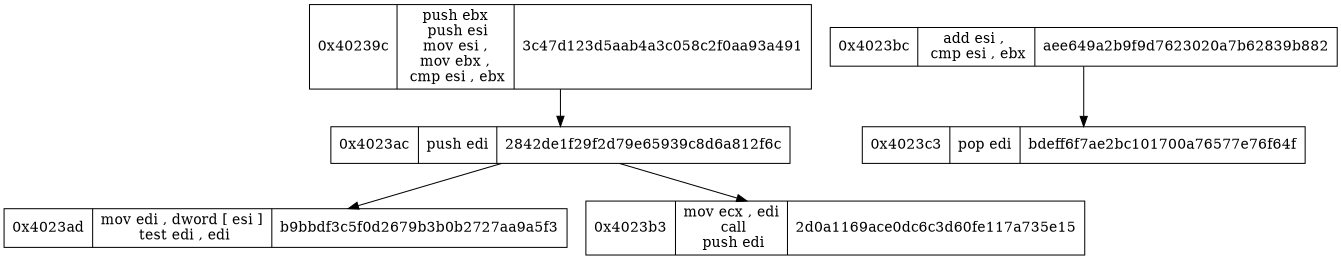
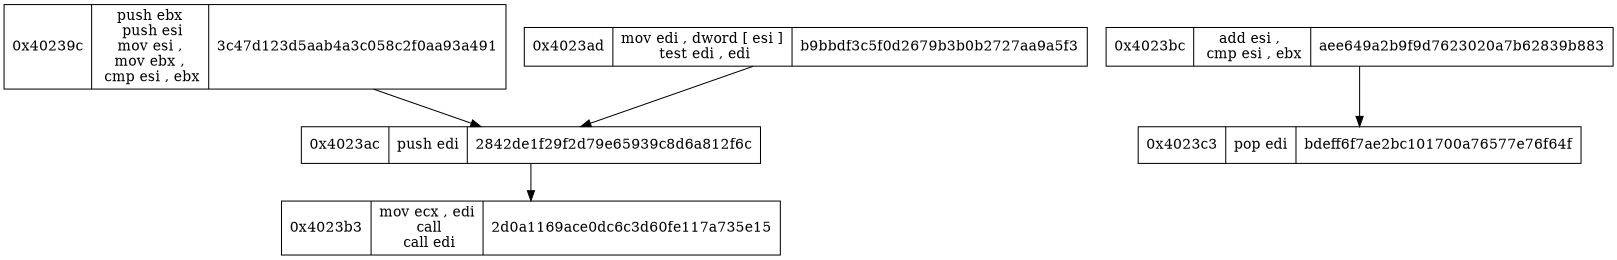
  digraph {
    node [shape=record]
    n1 [label="0x40239c|  push ebx\n push esi\n mov esi , \n mov ebx , \n cmp esi ,  ebx\n| 3c47d123d5aab4a3c058c2f0aa93a491"]
    n2 [label="0x4023ac|  push edi\n| 2842de1f29f2d79e65939c8d6a812f6c"]
    n3 [label="0x4023ad|  mov edi ,  dword  [ esi ]\n test edi ,  edi\n| b9bbdf3c5f0d2679b3b0b2727aa9a5f3"]
-   n4 [label="0x4023b3|  mov ecx ,  edi\n call\n push edi\n| 2d0a1169ace0dc6c3d60fe117a735e15"]
-   n5 [label="0x4023bc|  add esi , \n cmp esi ,  ebx\n| aee649a2b9f9d7623020a7b62839b882"]
+   n4 [label="0x4023b3|  mov ecx ,  edi\n call\n call edi\n| 2d0a1169ace0dc6c3d60fe117a735e15"]
+   n5 [label="0x4023bc|  add esi , \n cmp esi ,  ebx\n| aee649a2b9f9d7623020a7b62839b883"]
    n6 [label="0x4023c3|  pop edi\n| bdeff6f7ae2bc101700a76577e76f64f"]
    n1 -> n2
-   n2 -> n3
+   n3 -> n2
    n2 -> n4
    n5 -> n6
  }
